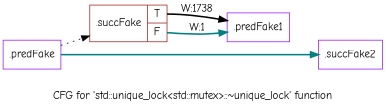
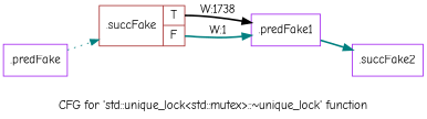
  digraph {
    fontname="Comic Neue"
    label="CFG for 'std::unique_lock\<std::mutex\>::~unique_lock' function"
    rankdir=LR
    node [color=purple fontname="Comic Neue" shape=record filename="/mnt/xilinx/Vitis_HLS/2021.2/tps/lnx64/gcc-6.2.0/lib/gcc/x86_64-pc-linux-gnu/6.2.0/../../../../include/c++/6.2.0/bits/std_mutex.h" linenumber=233]
    edge [color=black execusionnum=1737 filename="/mnt/xilinx/Vitis_HLS/2021.2/tps/lnx64/gcc-6.2.0/lib/gcc/x86_64-pc-linux-gnu/6.2.0/../../../../include/c++/6.2.0/bits/std_mutex.h" fontname="Comic Neue" style=bold]
    n1 [label="{.predFake}" filename="" linenumber=""]
    n2 [color=brown label="{.succFake|{<s0>T|<s1>F}}" linenumber=231]
    n3 [label="{.predFake1}"]
    n4 [label="{.succFake2}"]
-   n1 -> n2 [style=dotted]
+   n1 -> n2 [color=teal style=dotted]
    n2 -> n3 [label="W:1738" tailport=s0]
    n2 -> n3 [color=teal label="W:1" tailport=s1 execusionnum="" filename=""]
-   n1 -> n4 [color=teal]
+   n3 -> n4 [color=teal]
  }
